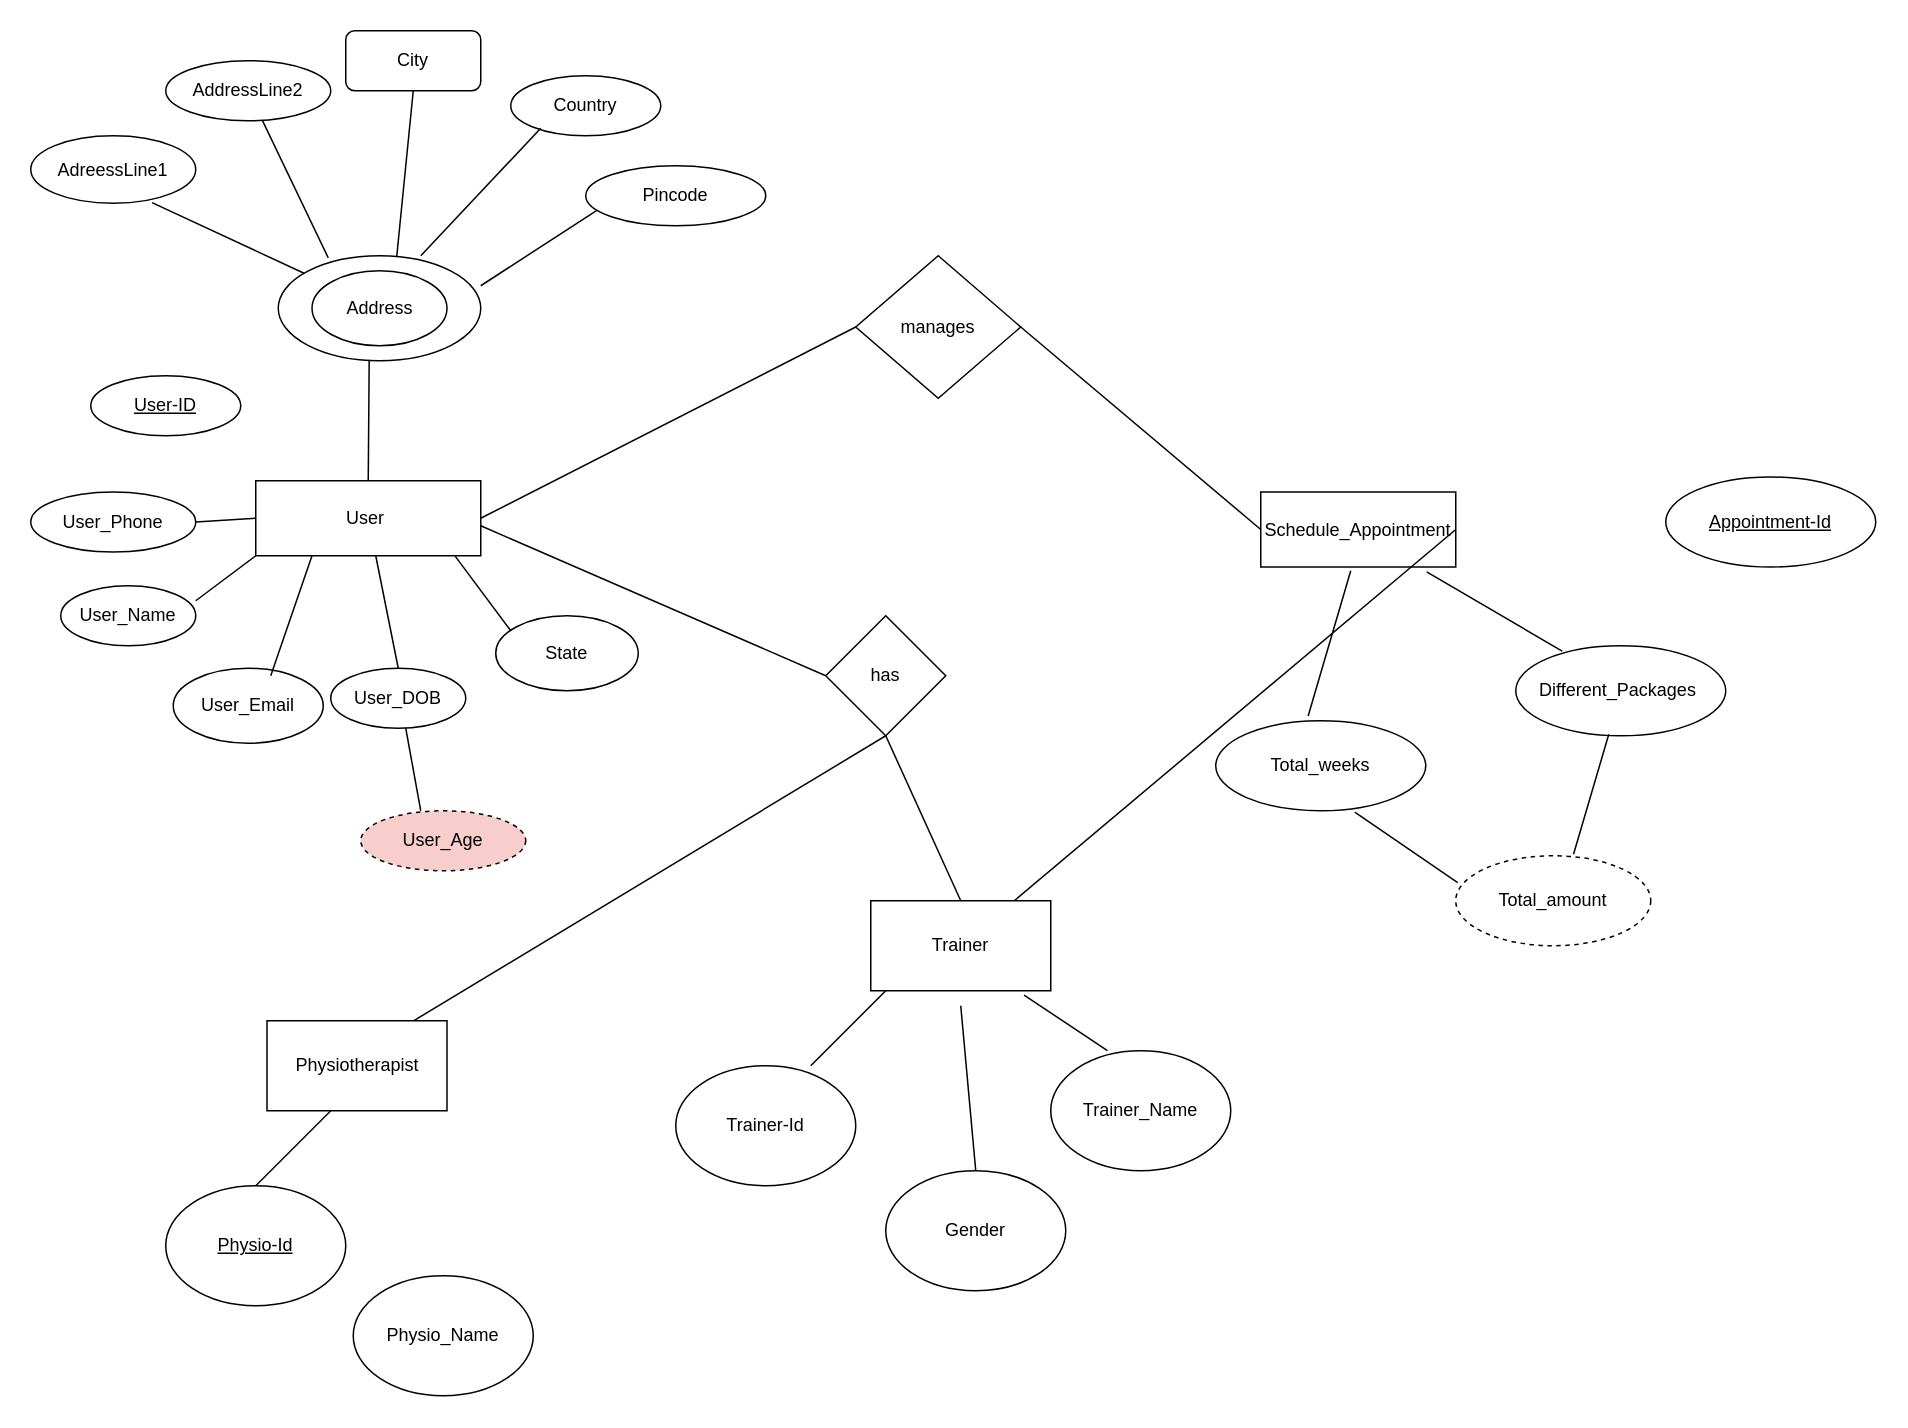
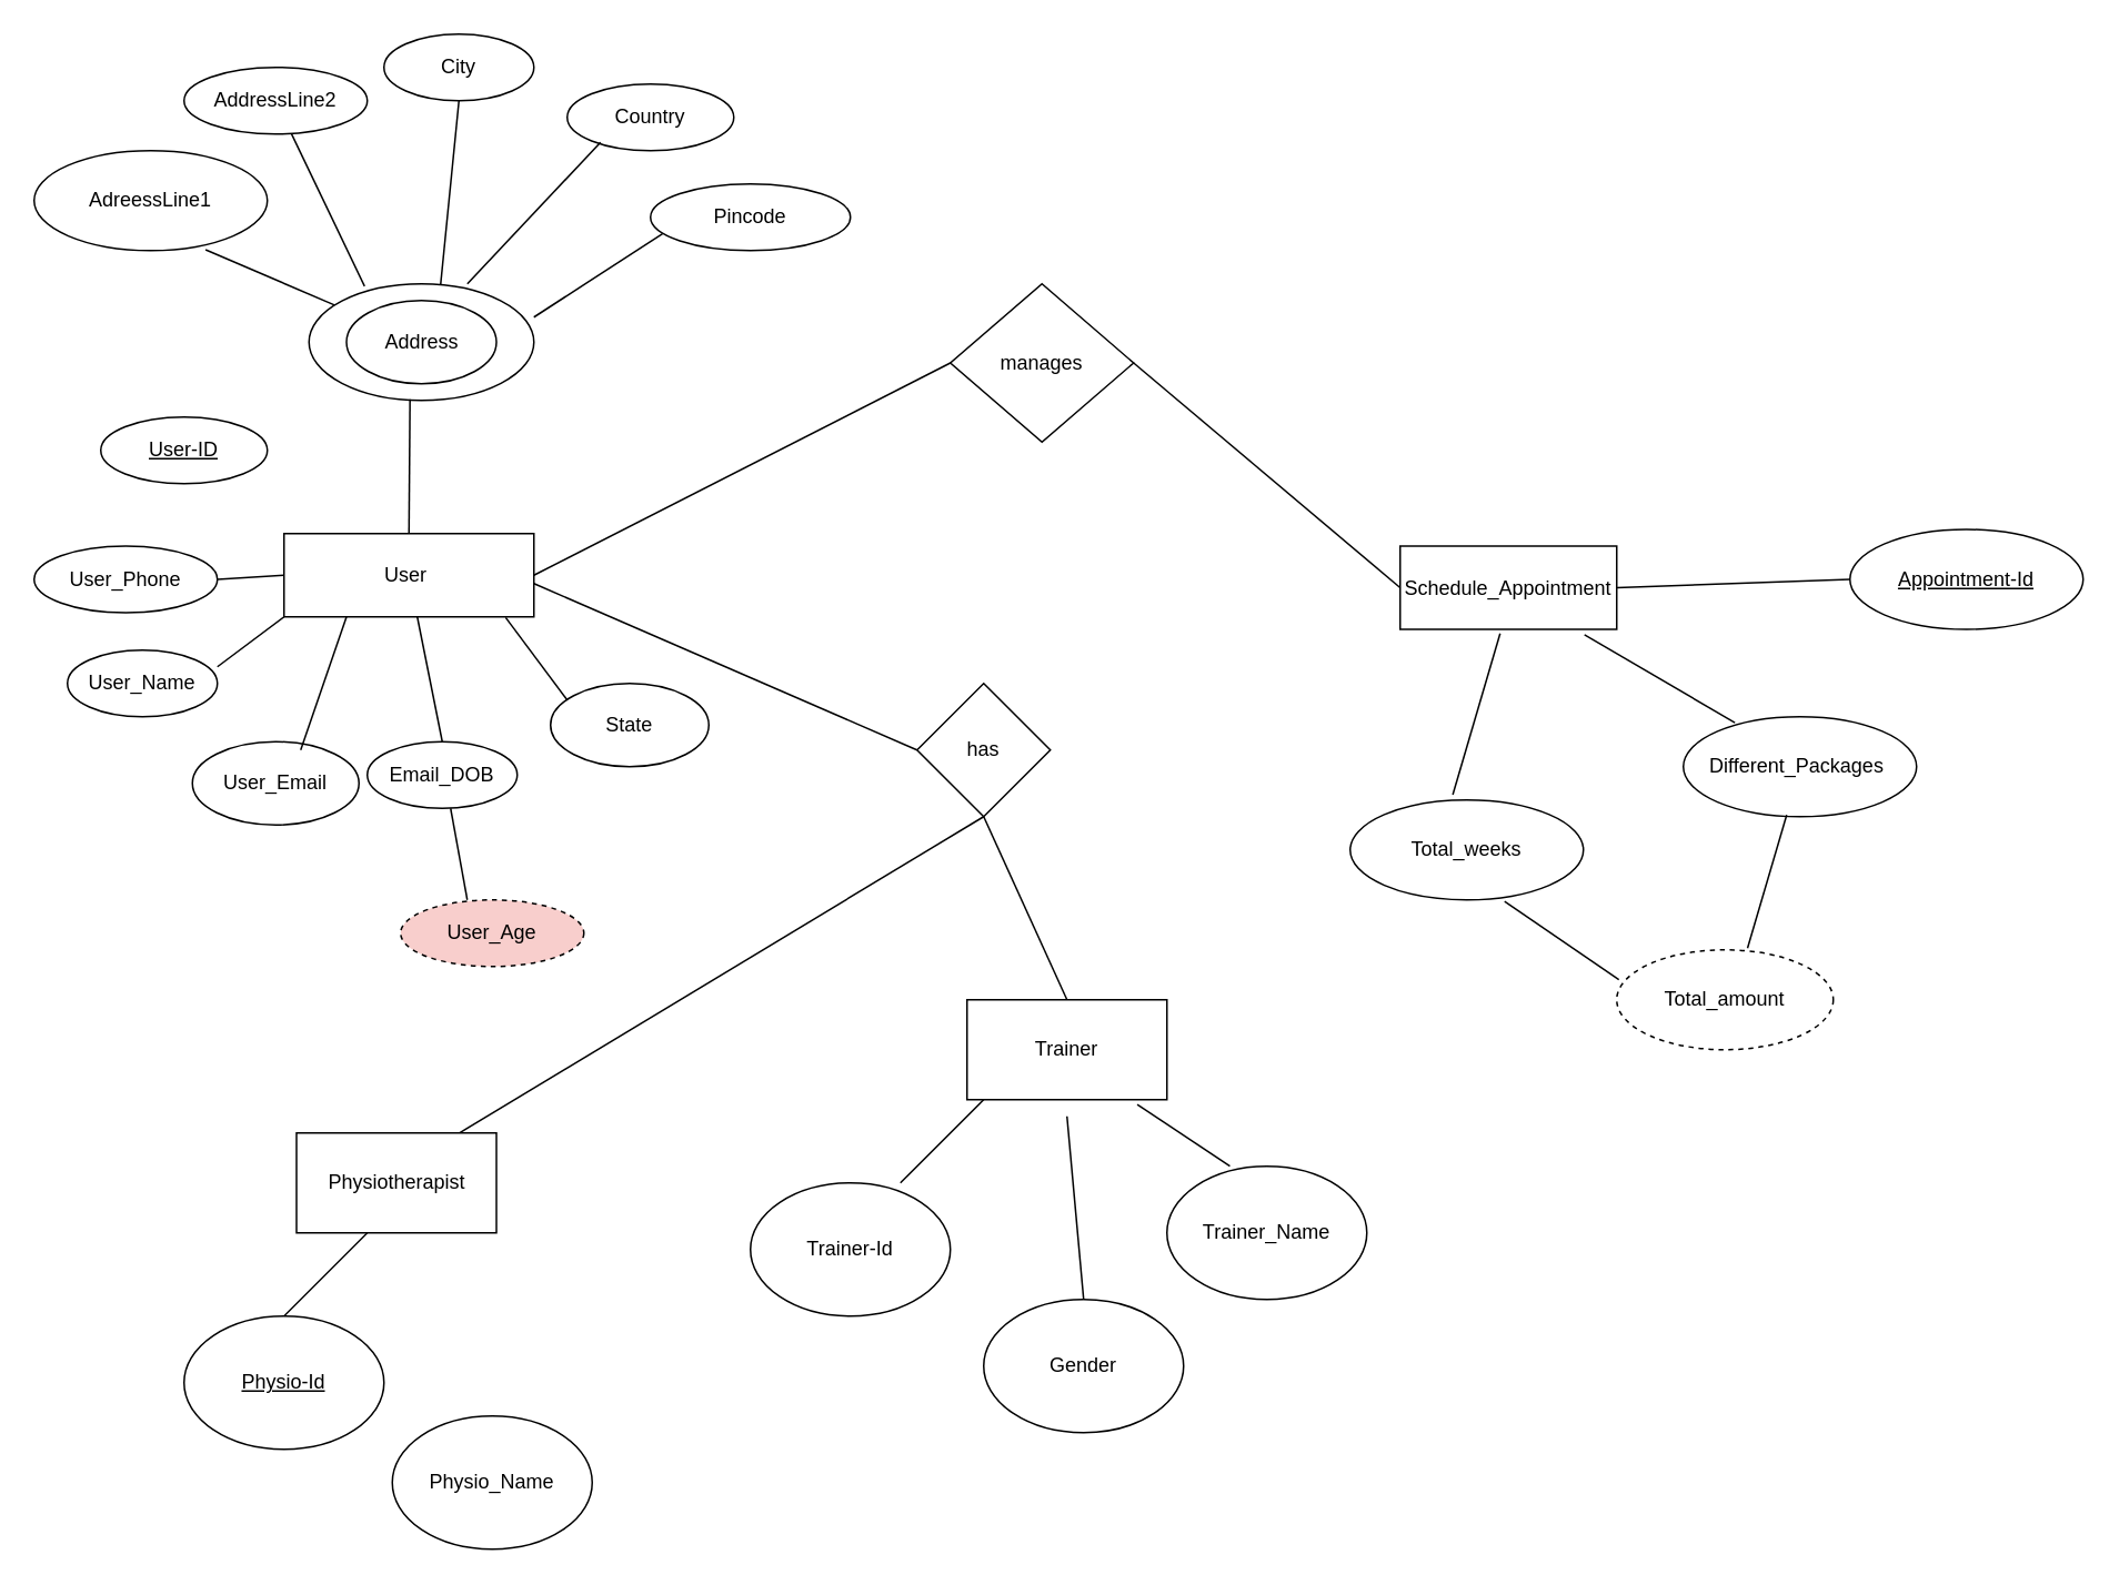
  <mxCell id="0" />
  <mxCell id="1" parent="0" />
  <mxCell id="2" value="User&amp;nbsp;" style="rounded=0;whiteSpace=wrap;html=1;" vertex="1" parent="1"><mxGeometry x="170" y="320" width="150" height="50" as="geometry" /></mxCell>
  <mxCell id="3" value="Schedule_Appointment" style="rounded=0;whiteSpace=wrap;html=1;" vertex="1" parent="1"><mxGeometry x="840" y="327.5" width="130" height="50" as="geometry" /></mxCell>
  <mxCell id="4" value="User_Name" style="ellipse;whiteSpace=wrap;html=1;" vertex="1" parent="1"><mxGeometry x="40" y="390" width="90" height="40" as="geometry" /></mxCell>
  <mxCell id="5" value="User_Email" style="ellipse;whiteSpace=wrap;html=1;" vertex="1" parent="1"><mxGeometry x="115" y="445" width="100" height="50" as="geometry" /></mxCell>
- <mxCell id="6" value="User_DOB" style="ellipse;whiteSpace=wrap;html=1;" vertex="1" parent="1"><mxGeometry x="220" y="445" width="90" height="40" as="geometry" /></mxCell>
+ <mxCell id="6" value="Email_DOB" style="ellipse;whiteSpace=wrap;html=1;" vertex="1" parent="1"><mxGeometry x="220" y="445" width="90" height="40" as="geometry" /></mxCell>
  <mxCell id="7" value="User_Age" style="ellipse;whiteSpace=wrap;html=1;dashed=1;fillColor=#f8cecc;" vertex="1" parent="1"><mxGeometry x="240" y="540" width="110" height="40" as="geometry" /></mxCell>
  <mxCell id="8" value="User_Phone" style="ellipse;whiteSpace=wrap;html=1;" vertex="1" parent="1"><mxGeometry x="20" y="327.5" width="110" height="40" as="geometry" /></mxCell>
- <mxCell id="9" value="AdreessLine1" style="ellipse;whiteSpace=wrap;html=1;" vertex="1" parent="1"><mxGeometry x="20" y="90" width="110" height="45" as="geometry" /></mxCell>
+ <mxCell id="9" value="AdreessLine1" style="ellipse;whiteSpace=wrap;html=1;" vertex="1" parent="1"><mxGeometry x="20" y="90" width="140" height="60" as="geometry" /></mxCell>
  <mxCell id="10" value="AddressLine2" style="ellipse;whiteSpace=wrap;html=1;" vertex="1" parent="1"><mxGeometry x="110" y="40" width="110" height="40" as="geometry" /></mxCell>
- <mxCell id="11" value="City" style="whiteSpace=wrap;html=1;rounded=1;" vertex="1" parent="1"><mxGeometry x="230" y="20" width="90" height="40" as="geometry" /></mxCell>
+ <mxCell id="11" value="City" style="ellipse;whiteSpace=wrap;html=1;" vertex="1" parent="1"><mxGeometry x="230" y="20" width="90" height="40" as="geometry" /></mxCell>
  <mxCell id="12" value="Country" style="ellipse;whiteSpace=wrap;html=1;" vertex="1" parent="1"><mxGeometry x="340" y="50" width="100" height="40" as="geometry" /></mxCell>
  <mxCell id="13" value="State" style="ellipse;whiteSpace=wrap;html=1;" vertex="1" parent="1"><mxGeometry x="330" y="410" width="95" height="50" as="geometry" /></mxCell>
  <mxCell id="14" value="Pincode" style="ellipse;whiteSpace=wrap;html=1;" vertex="1" parent="1"><mxGeometry x="390" y="110" width="120" height="40" as="geometry" /></mxCell>
  <mxCell id="15" value="" style="endArrow=none;html=1;entryX=0;entryY=0.5;entryDx=0;entryDy=0;exitX=1;exitY=0.5;exitDx=0;exitDy=0;" edge="1" parent="1" source="8" target="2"><mxGeometry width="50" height="50" relative="1" as="geometry"><mxPoint x="130" y="360" as="sourcePoint" /><mxPoint x="180" y="310" as="targetPoint" /></mxGeometry></mxCell>
  <mxCell id="16" value="" style="endArrow=none;html=1;exitX=0.5;exitY=0;exitDx=0;exitDy=0;" edge="1" parent="1" source="6"><mxGeometry width="50" height="50" relative="1" as="geometry"><mxPoint x="200" y="420" as="sourcePoint" /><mxPoint x="250" y="370" as="targetPoint" /><Array as="points" /></mxGeometry></mxCell>
  <mxCell id="17" value="" style="endArrow=none;html=1;entryX=0.25;entryY=1;entryDx=0;entryDy=0;exitX=0.65;exitY=0.1;exitDx=0;exitDy=0;exitPerimeter=0;" edge="1" parent="1" source="5" target="2"><mxGeometry width="50" height="50" relative="1" as="geometry"><mxPoint x="180" y="440" as="sourcePoint" /><mxPoint x="210" y="390" as="targetPoint" /><Array as="points" /></mxGeometry></mxCell>
  <mxCell id="18" value="" style="endArrow=none;html=1;entryX=0;entryY=1;entryDx=0;entryDy=0;" edge="1" parent="1" target="2"><mxGeometry width="50" height="50" relative="1" as="geometry"><mxPoint x="130" y="400" as="sourcePoint" /><mxPoint x="170" y="340" as="targetPoint" /></mxGeometry></mxCell>
  <mxCell id="19" value="" style="endArrow=none;html=1;exitX=0.887;exitY=1.009;exitDx=0;exitDy=0;exitPerimeter=0;" edge="1" parent="1" source="2"><mxGeometry width="50" height="50" relative="1" as="geometry"><mxPoint x="320" y="510" as="sourcePoint" /><mxPoint x="340" y="420" as="targetPoint" /></mxGeometry></mxCell>
  <mxCell id="20" value="" style="endArrow=none;html=1;" edge="1" parent="1"><mxGeometry width="50" height="50" relative="1" as="geometry"><mxPoint x="280" y="540" as="sourcePoint" /><mxPoint x="270" y="485" as="targetPoint" /></mxGeometry></mxCell>
  <mxCell id="21" value="manages" style="rhombus;whiteSpace=wrap;html=1;" vertex="1" parent="1"><mxGeometry x="570" y="170" width="110" height="95" as="geometry" /></mxCell>
  <mxCell id="22" value="" style="endArrow=none;html=1;entryX=0;entryY=0.5;entryDx=0;entryDy=0;exitX=1;exitY=0.5;exitDx=0;exitDy=0;" edge="1" parent="1" source="21" target="3"><mxGeometry width="50" height="50" relative="1" as="geometry"><mxPoint x="680" y="377.5" as="sourcePoint" /><mxPoint x="730" y="327.5" as="targetPoint" /></mxGeometry></mxCell>
  <mxCell id="23" value="" style="endArrow=none;html=1;exitX=1;exitY=0.5;exitDx=0;exitDy=0;entryX=0;entryY=0.5;entryDx=0;entryDy=0;" edge="1" parent="1" source="2" target="21"><mxGeometry width="50" height="50" relative="1" as="geometry"><mxPoint x="450" y="377.5" as="sourcePoint" /><mxPoint x="500" y="327.5" as="targetPoint" /></mxGeometry></mxCell>
  <mxCell id="24" value="&lt;u&gt;User-ID&lt;/u&gt;" style="ellipse;whiteSpace=wrap;html=1;" vertex="1" parent="1"><mxGeometry x="60" y="250" width="100" height="40" as="geometry" /></mxCell>
  <mxCell id="25" value="" style="ellipse;whiteSpace=wrap;html=1;" vertex="1" parent="1"><mxGeometry x="185" y="170" width="135" height="70" as="geometry" /></mxCell>
  <mxCell id="26" value="Address" style="ellipse;whiteSpace=wrap;html=1;" vertex="1" parent="1"><mxGeometry x="207.5" y="180" width="90" height="50" as="geometry" /></mxCell>
  <mxCell id="27" value="" style="endArrow=none;html=1;entryX=0.06;entryY=0.747;entryDx=0;entryDy=0;entryPerimeter=0;" edge="1" parent="1" target="14"><mxGeometry width="50" height="50" relative="1" as="geometry"><mxPoint x="320" y="190" as="sourcePoint" /><mxPoint x="370" y="140" as="targetPoint" /></mxGeometry></mxCell>
  <mxCell id="28" value="" style="endArrow=none;html=1;exitX=0.704;exitY=0;exitDx=0;exitDy=0;exitPerimeter=0;" edge="1" parent="1" source="25"><mxGeometry width="50" height="50" relative="1" as="geometry"><mxPoint x="310" y="135" as="sourcePoint" /><mxPoint x="360" y="85" as="targetPoint" /></mxGeometry></mxCell>
  <mxCell id="29" value="" style="endArrow=none;html=1;entryX=0.5;entryY=1;entryDx=0;entryDy=0;exitX=0.585;exitY=0.009;exitDx=0;exitDy=0;exitPerimeter=0;" edge="1" parent="1" source="25" target="11"><mxGeometry width="50" height="50" relative="1" as="geometry"><mxPoint x="240" y="110" as="sourcePoint" /><mxPoint x="290" y="60" as="targetPoint" /></mxGeometry></mxCell>
  <mxCell id="30" value="" style="endArrow=none;html=1;entryX=0.247;entryY=0.02;entryDx=0;entryDy=0;entryPerimeter=0;" edge="1" parent="1" source="10" target="25"><mxGeometry width="50" height="50" relative="1" as="geometry"><mxPoint x="165" y="130" as="sourcePoint" /><mxPoint x="165" y="150.711" as="targetPoint" /></mxGeometry></mxCell>
  <mxCell id="31" value="" style="endArrow=none;html=1;exitX=0.735;exitY=0.991;exitDx=0;exitDy=0;exitPerimeter=0;" edge="1" parent="1" source="9" target="25"><mxGeometry width="50" height="50" relative="1" as="geometry"><mxPoint x="120" y="190" as="sourcePoint" /><mxPoint x="170" y="140" as="targetPoint" /></mxGeometry></mxCell>
  <mxCell id="32" value="" style="endArrow=none;html=1;entryX=0.449;entryY=0.991;entryDx=0;entryDy=0;exitX=0.5;exitY=0;exitDx=0;exitDy=0;entryPerimeter=0;" edge="1" parent="1" source="2" target="25"><mxGeometry width="50" height="50" relative="1" as="geometry"><mxPoint x="230" y="310" as="sourcePoint" /><mxPoint x="280" y="260" as="targetPoint" /></mxGeometry></mxCell>
  <mxCell id="33" value="Different_Packages&amp;nbsp;" style="ellipse;whiteSpace=wrap;html=1;" vertex="1" parent="1"><mxGeometry x="1010" y="430" width="140" height="60" as="geometry" /></mxCell>
  <mxCell id="34" value="Total_weeks" style="ellipse;whiteSpace=wrap;html=1;" vertex="1" parent="1"><mxGeometry x="810" y="480" width="140" height="60" as="geometry" /></mxCell>
  <mxCell id="35" value="Total_amount" style="ellipse;whiteSpace=wrap;html=1;dashed=1;" vertex="1" parent="1"><mxGeometry x="970" y="570" width="130" height="60" as="geometry" /></mxCell>
  <mxCell id="36" value="&lt;u&gt;Appointment-Id&lt;/u&gt;" style="ellipse;whiteSpace=wrap;html=1;" vertex="1" parent="1"><mxGeometry x="1110" y="317.5" width="140" height="60" as="geometry" /></mxCell>
  <mxCell id="37" value="Trainer-Id" style="ellipse;whiteSpace=wrap;html=1;gradientColor=none;" vertex="1" parent="1"><mxGeometry x="450" y="710" width="120" height="80" as="geometry" /></mxCell>
  <mxCell id="38" value="Gender" style="ellipse;whiteSpace=wrap;html=1;gradientColor=none;" vertex="1" parent="1"><mxGeometry x="590" y="780" width="120" height="80" as="geometry" /></mxCell>
  <mxCell id="39" style="edgeStyle=orthogonalEdgeStyle;rounded=0;orthogonalLoop=1;jettySize=auto;html=1;exitX=0.5;exitY=1;exitDx=0;exitDy=0;" edge="1" parent="1"><mxGeometry relative="1" as="geometry"><mxPoint x="640" y="670" as="sourcePoint" /><mxPoint x="640" y="670" as="targetPoint" /></mxGeometry></mxCell>
- <mxCell id="40" value="" style="endArrow=none;html=1;exitX=1;exitY=0.5;exitDx=0;exitDy=0;" edge="1" parent="1" source="3" target="53"><mxGeometry width="50" height="50" relative="1" as="geometry"><mxPoint x="1000" y="390" as="sourcePoint" /><mxPoint x="1050" y="340" as="targetPoint" /></mxGeometry></mxCell>
+ <mxCell id="40" value="" style="endArrow=none;html=1;exitX=1;exitY=0.5;exitDx=0;exitDy=0;entryX=0;entryY=0.5;entryDx=0;entryDy=0;" edge="1" parent="1" source="3" target="36"><mxGeometry width="50" height="50" relative="1" as="geometry"><mxPoint x="1000" y="390" as="sourcePoint" /><mxPoint x="1050" y="340" as="targetPoint" /></mxGeometry></mxCell>
  <mxCell id="41" value="" style="endArrow=none;html=1;exitX=0.44;exitY=-0.053;exitDx=0;exitDy=0;exitPerimeter=0;" edge="1" parent="1" source="34"><mxGeometry width="50" height="50" relative="1" as="geometry"><mxPoint x="850" y="440" as="sourcePoint" /><mxPoint x="900" y="380" as="targetPoint" /></mxGeometry></mxCell>
  <mxCell id="42" value="" style="endArrow=none;html=1;entryX=0.221;entryY=0.059;entryDx=0;entryDy=0;entryPerimeter=0;exitX=0.851;exitY=1.066;exitDx=0;exitDy=0;exitPerimeter=0;" edge="1" parent="1" source="3" target="33"><mxGeometry width="50" height="50" relative="1" as="geometry"><mxPoint x="960" y="390" as="sourcePoint" /><mxPoint x="1000" y="400" as="targetPoint" /></mxGeometry></mxCell>
  <mxCell id="43" value="" style="endArrow=none;html=1;exitX=0.662;exitY=1.014;exitDx=0;exitDy=0;exitPerimeter=0;entryX=0.01;entryY=0.298;entryDx=0;entryDy=0;entryPerimeter=0;" edge="1" parent="1" source="34" target="35"><mxGeometry width="50" height="50" relative="1" as="geometry"><mxPoint x="900" y="590" as="sourcePoint" /><mxPoint x="950" y="540" as="targetPoint" /></mxGeometry></mxCell>
  <mxCell id="44" value="" style="endArrow=none;html=1;exitX=0.604;exitY=-0.016;exitDx=0;exitDy=0;exitPerimeter=0;entryX=0.443;entryY=0.984;entryDx=0;entryDy=0;entryPerimeter=0;" edge="1" parent="1" source="35" target="33"><mxGeometry width="50" height="50" relative="1" as="geometry"><mxPoint x="1050" y="550" as="sourcePoint" /><mxPoint x="1100" y="500" as="targetPoint" /></mxGeometry></mxCell>
  <mxCell id="45" value="Trainer_Name" style="ellipse;whiteSpace=wrap;html=1;gradientColor=none;" vertex="1" parent="1"><mxGeometry x="700" y="700" width="120" height="80" as="geometry" /></mxCell>
  <mxCell id="46" value="" style="endArrow=none;html=1;" edge="1" parent="1"><mxGeometry width="50" height="50" relative="1" as="geometry"><mxPoint x="540" y="710" as="sourcePoint" /><mxPoint x="590" y="660" as="targetPoint" /></mxGeometry></mxCell>
  <mxCell id="47" value="" style="endArrow=none;html=1;exitX=0.5;exitY=0;exitDx=0;exitDy=0;entryX=0.5;entryY=1;entryDx=0;entryDy=0;" edge="1" parent="1" source="38"><mxGeometry width="50" height="50" relative="1" as="geometry"><mxPoint x="620" y="760" as="sourcePoint" /><mxPoint x="640" y="670" as="targetPoint" /></mxGeometry></mxCell>
  <mxCell id="48" value="" style="endArrow=none;html=1;exitX=0.315;exitY=-0.002;exitDx=0;exitDy=0;exitPerimeter=0;" edge="1" parent="1" source="45"><mxGeometry width="50" height="50" relative="1" as="geometry"><mxPoint x="720" y="700" as="sourcePoint" /><mxPoint x="682.198" y="662.925" as="targetPoint" /></mxGeometry></mxCell>
  <mxCell id="49" value="has" style="rhombus;whiteSpace=wrap;html=1;gradientColor=none;" vertex="1" parent="1"><mxGeometry x="550" y="410" width="80" height="80" as="geometry" /></mxCell>
  <mxCell id="50" value="" style="endArrow=none;html=1;entryX=0;entryY=0.5;entryDx=0;entryDy=0;" edge="1" parent="1" target="49"><mxGeometry width="50" height="50" relative="1" as="geometry"><mxPoint x="320" y="350" as="sourcePoint" /><mxPoint x="480" y="350" as="targetPoint" /></mxGeometry></mxCell>
  <mxCell id="51" value="" style="endArrow=none;html=1;exitX=0.5;exitY=0;exitDx=0;exitDy=0;entryX=0.5;entryY=1;entryDx=0;entryDy=0;" edge="1" parent="1" target="49"><mxGeometry width="50" height="50" relative="1" as="geometry"><mxPoint x="640" y="600" as="sourcePoint" /><mxPoint x="640" y="510" as="targetPoint" /></mxGeometry></mxCell>
  <mxCell id="52" value="" style="endArrow=none;html=1;exitX=1;exitY=0;exitDx=0;exitDy=0;entryX=0.5;entryY=1;entryDx=0;entryDy=0;" edge="1" parent="1" target="49"><mxGeometry width="50" height="50" relative="1" as="geometry"><mxPoint x="272.426" y="681.716" as="sourcePoint" /><mxPoint x="340" y="630" as="targetPoint" /></mxGeometry></mxCell>
  <mxCell id="53" value="Trainer" style="rounded=0;whiteSpace=wrap;html=1;gradientColor=none;" vertex="1" parent="1"><mxGeometry x="580" y="600" width="120" height="60" as="geometry" /></mxCell>
  <mxCell id="54" value="Physiotherapist" style="rounded=0;whiteSpace=wrap;html=1;gradientColor=none;" vertex="1" parent="1"><mxGeometry x="177.5" y="680" width="120" height="60" as="geometry" /></mxCell>
  <mxCell id="55" value="&lt;u&gt;Physio-Id&lt;/u&gt;" style="ellipse;whiteSpace=wrap;html=1;gradientColor=none;" vertex="1" parent="1"><mxGeometry x="110" y="790" width="120" height="80" as="geometry" /></mxCell>
  <mxCell id="56" value="" style="endArrow=none;html=1;" edge="1" parent="1"><mxGeometry width="50" height="50" relative="1" as="geometry"><mxPoint x="170" y="790" as="sourcePoint" /><mxPoint x="220" y="740" as="targetPoint" /></mxGeometry></mxCell>
  <mxCell id="57" value="Physio_Name" style="ellipse;whiteSpace=wrap;html=1;gradientColor=none;" vertex="1" parent="1"><mxGeometry x="235" y="850" width="120" height="80" as="geometry" /></mxCell>
